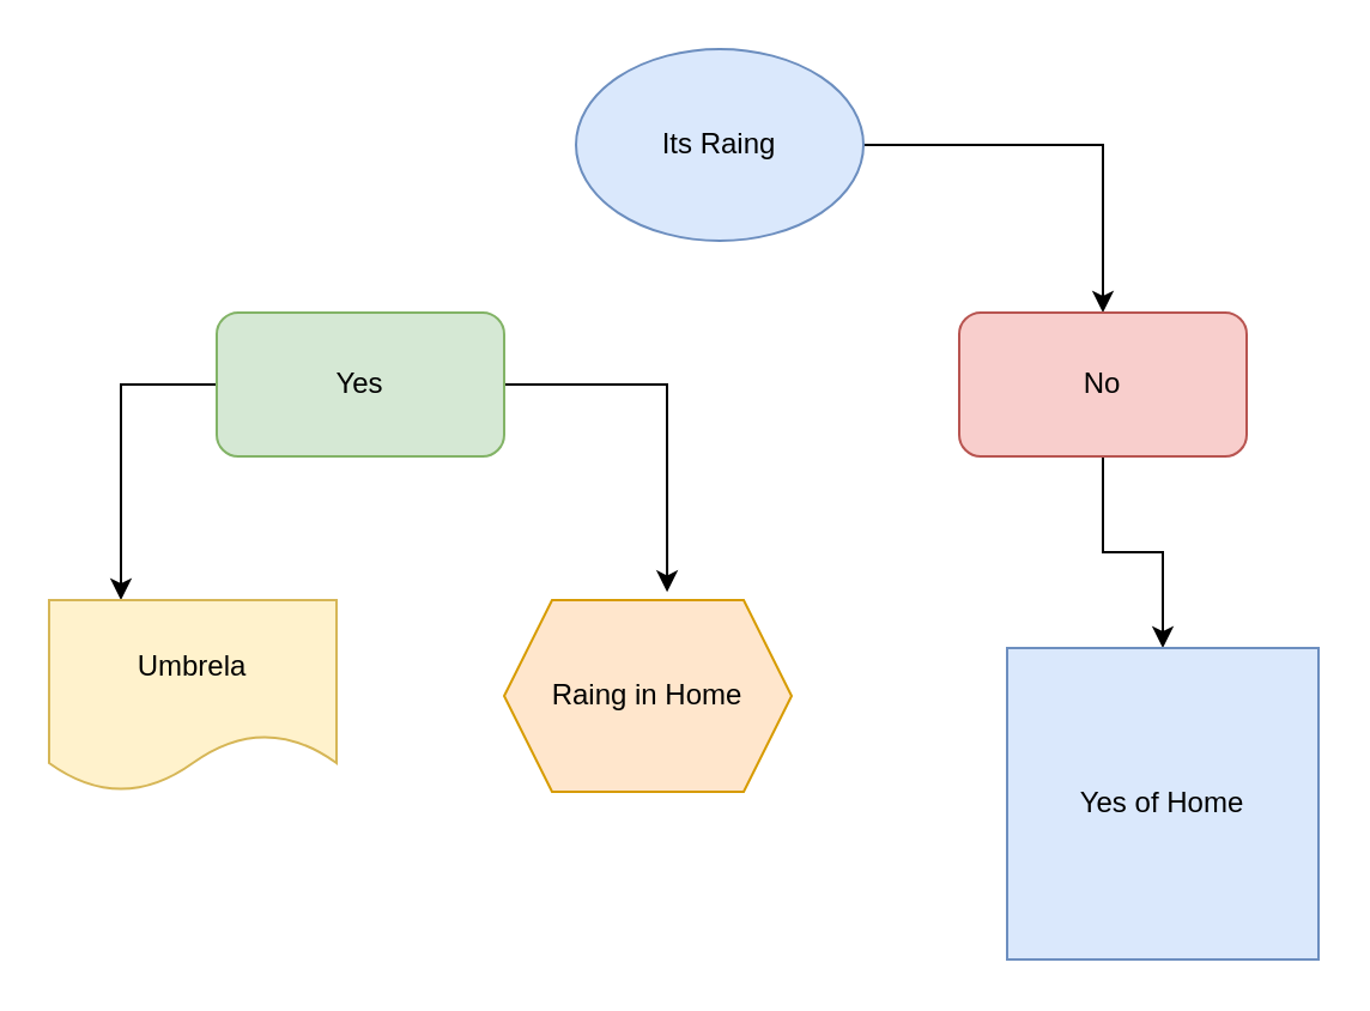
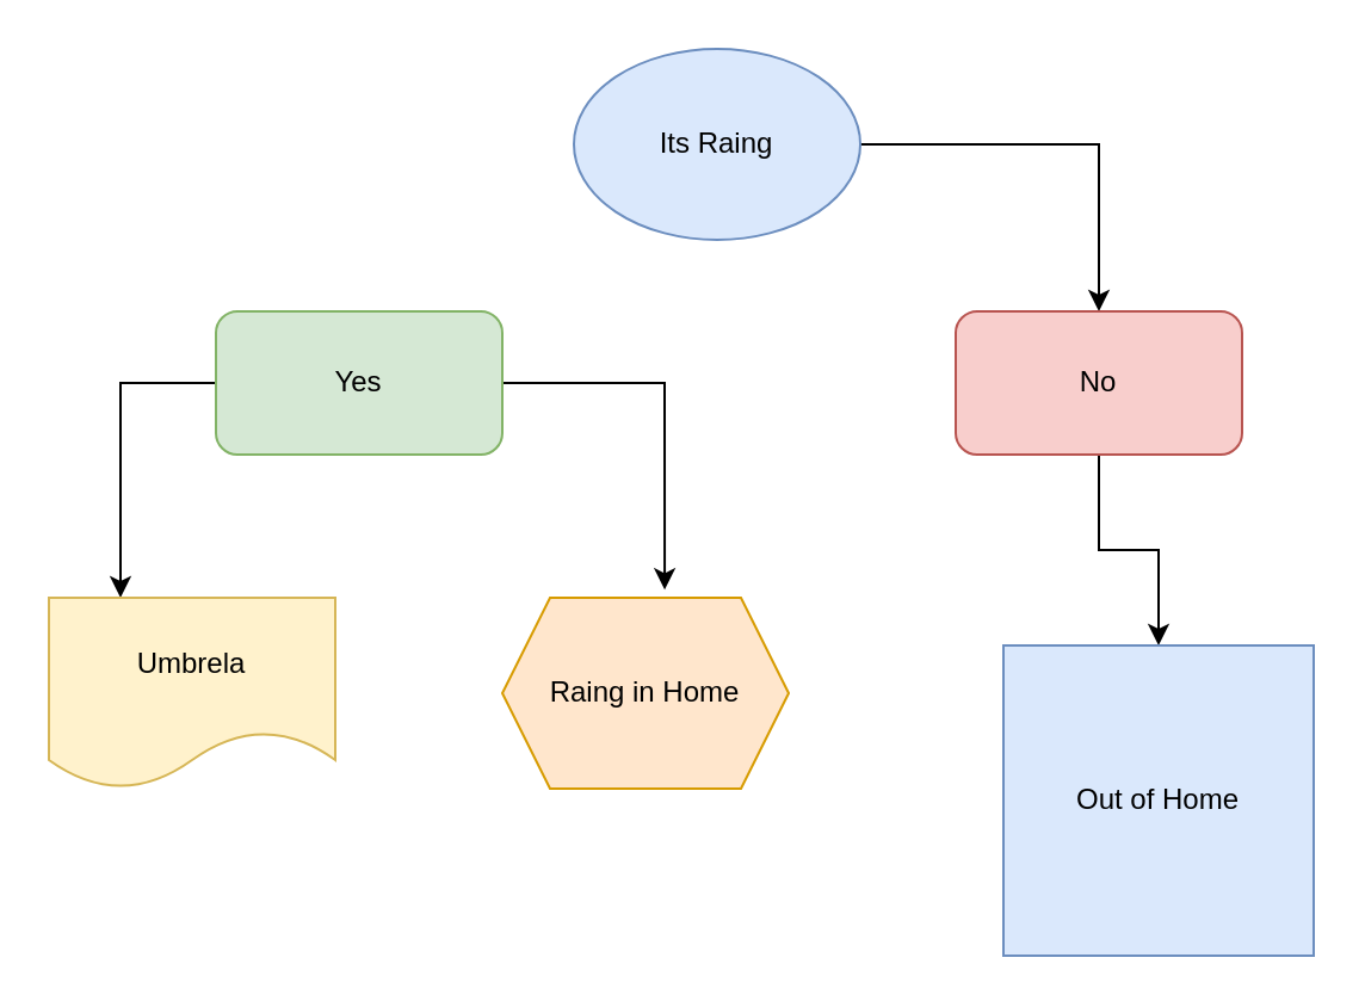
  <mxCell id="0" />
  <mxCell id="1" parent="0" />
  <mxCell id="2" style="edgeStyle=orthogonalEdgeStyle;rounded=0;orthogonalLoop=1;jettySize=auto;html=1;exitX=1;exitY=0.5;exitDx=0;exitDy=0;entryX=0.5;entryY=0;entryDx=0;entryDy=0;" parent="1" source="3" target="8" edge="1"><mxGeometry relative="1" as="geometry" /></mxCell>
  <mxCell id="3" value="Its Raing" style="ellipse;whiteSpace=wrap;html=1;fillColor=#dae8fc;strokeColor=#6c8ebf;" parent="1" vertex="1"><mxGeometry x="240" y="20" width="120" height="80" as="geometry" /></mxCell>
  <mxCell id="4" style="edgeStyle=orthogonalEdgeStyle;rounded=0;orthogonalLoop=1;jettySize=auto;html=1;exitX=0;exitY=0.5;exitDx=0;exitDy=0;entryX=0.25;entryY=0;entryDx=0;entryDy=0;" parent="1" source="6" target="9" edge="1"><mxGeometry relative="1" as="geometry" /></mxCell>
  <mxCell id="5" style="edgeStyle=orthogonalEdgeStyle;rounded=0;orthogonalLoop=1;jettySize=auto;html=1;exitX=1;exitY=0.5;exitDx=0;exitDy=0;entryX=0.567;entryY=-0.042;entryDx=0;entryDy=0;entryPerimeter=0;" parent="1" source="6" target="10" edge="1"><mxGeometry relative="1" as="geometry" /></mxCell>
  <mxCell id="6" value="Yes" style="rounded=1;whiteSpace=wrap;html=1;fillColor=#d5e8d4;strokeColor=#82b366;" parent="1" vertex="1"><mxGeometry x="90" y="130" width="120" height="60" as="geometry" /></mxCell>
  <mxCell id="7" style="edgeStyle=orthogonalEdgeStyle;rounded=0;orthogonalLoop=1;jettySize=auto;html=1;exitX=0.5;exitY=1;exitDx=0;exitDy=0;entryX=0.5;entryY=0;entryDx=0;entryDy=0;" parent="1" source="8" target="11" edge="1"><mxGeometry relative="1" as="geometry" /></mxCell>
  <mxCell id="8" value="No" style="rounded=1;whiteSpace=wrap;html=1;fillColor=#f8cecc;strokeColor=#b85450;" parent="1" vertex="1"><mxGeometry x="400" y="130" width="120" height="60" as="geometry" /></mxCell>
  <mxCell id="9" value="Umbrela" style="shape=document;whiteSpace=wrap;html=1;boundedLbl=1;fillColor=#fff2cc;strokeColor=#d6b656;" parent="1" vertex="1"><mxGeometry x="20" y="250" width="120" height="80" as="geometry" /></mxCell>
  <mxCell id="10" value="Raing in Home" style="shape=hexagon;perimeter=hexagonPerimeter2;whiteSpace=wrap;html=1;fixedSize=1;fillColor=#ffe6cc;strokeColor=#d79b00;" parent="1" vertex="1"><mxGeometry x="210" y="250" width="120" height="80" as="geometry" /></mxCell>
- <mxCell id="11" value="Yes of Home" style="whiteSpace=wrap;html=1;aspect=fixed;fillColor=#dae8fc;strokeColor=#6c8ebf;" parent="1" vertex="1"><mxGeometry x="420" y="270" width="130" height="130" as="geometry" /></mxCell>
+ <mxCell id="11" value="Out of Home" style="whiteSpace=wrap;html=1;aspect=fixed;fillColor=#dae8fc;strokeColor=#6c8ebf;" parent="1" vertex="1"><mxGeometry x="420" y="270" width="130" height="130" as="geometry" /></mxCell>
